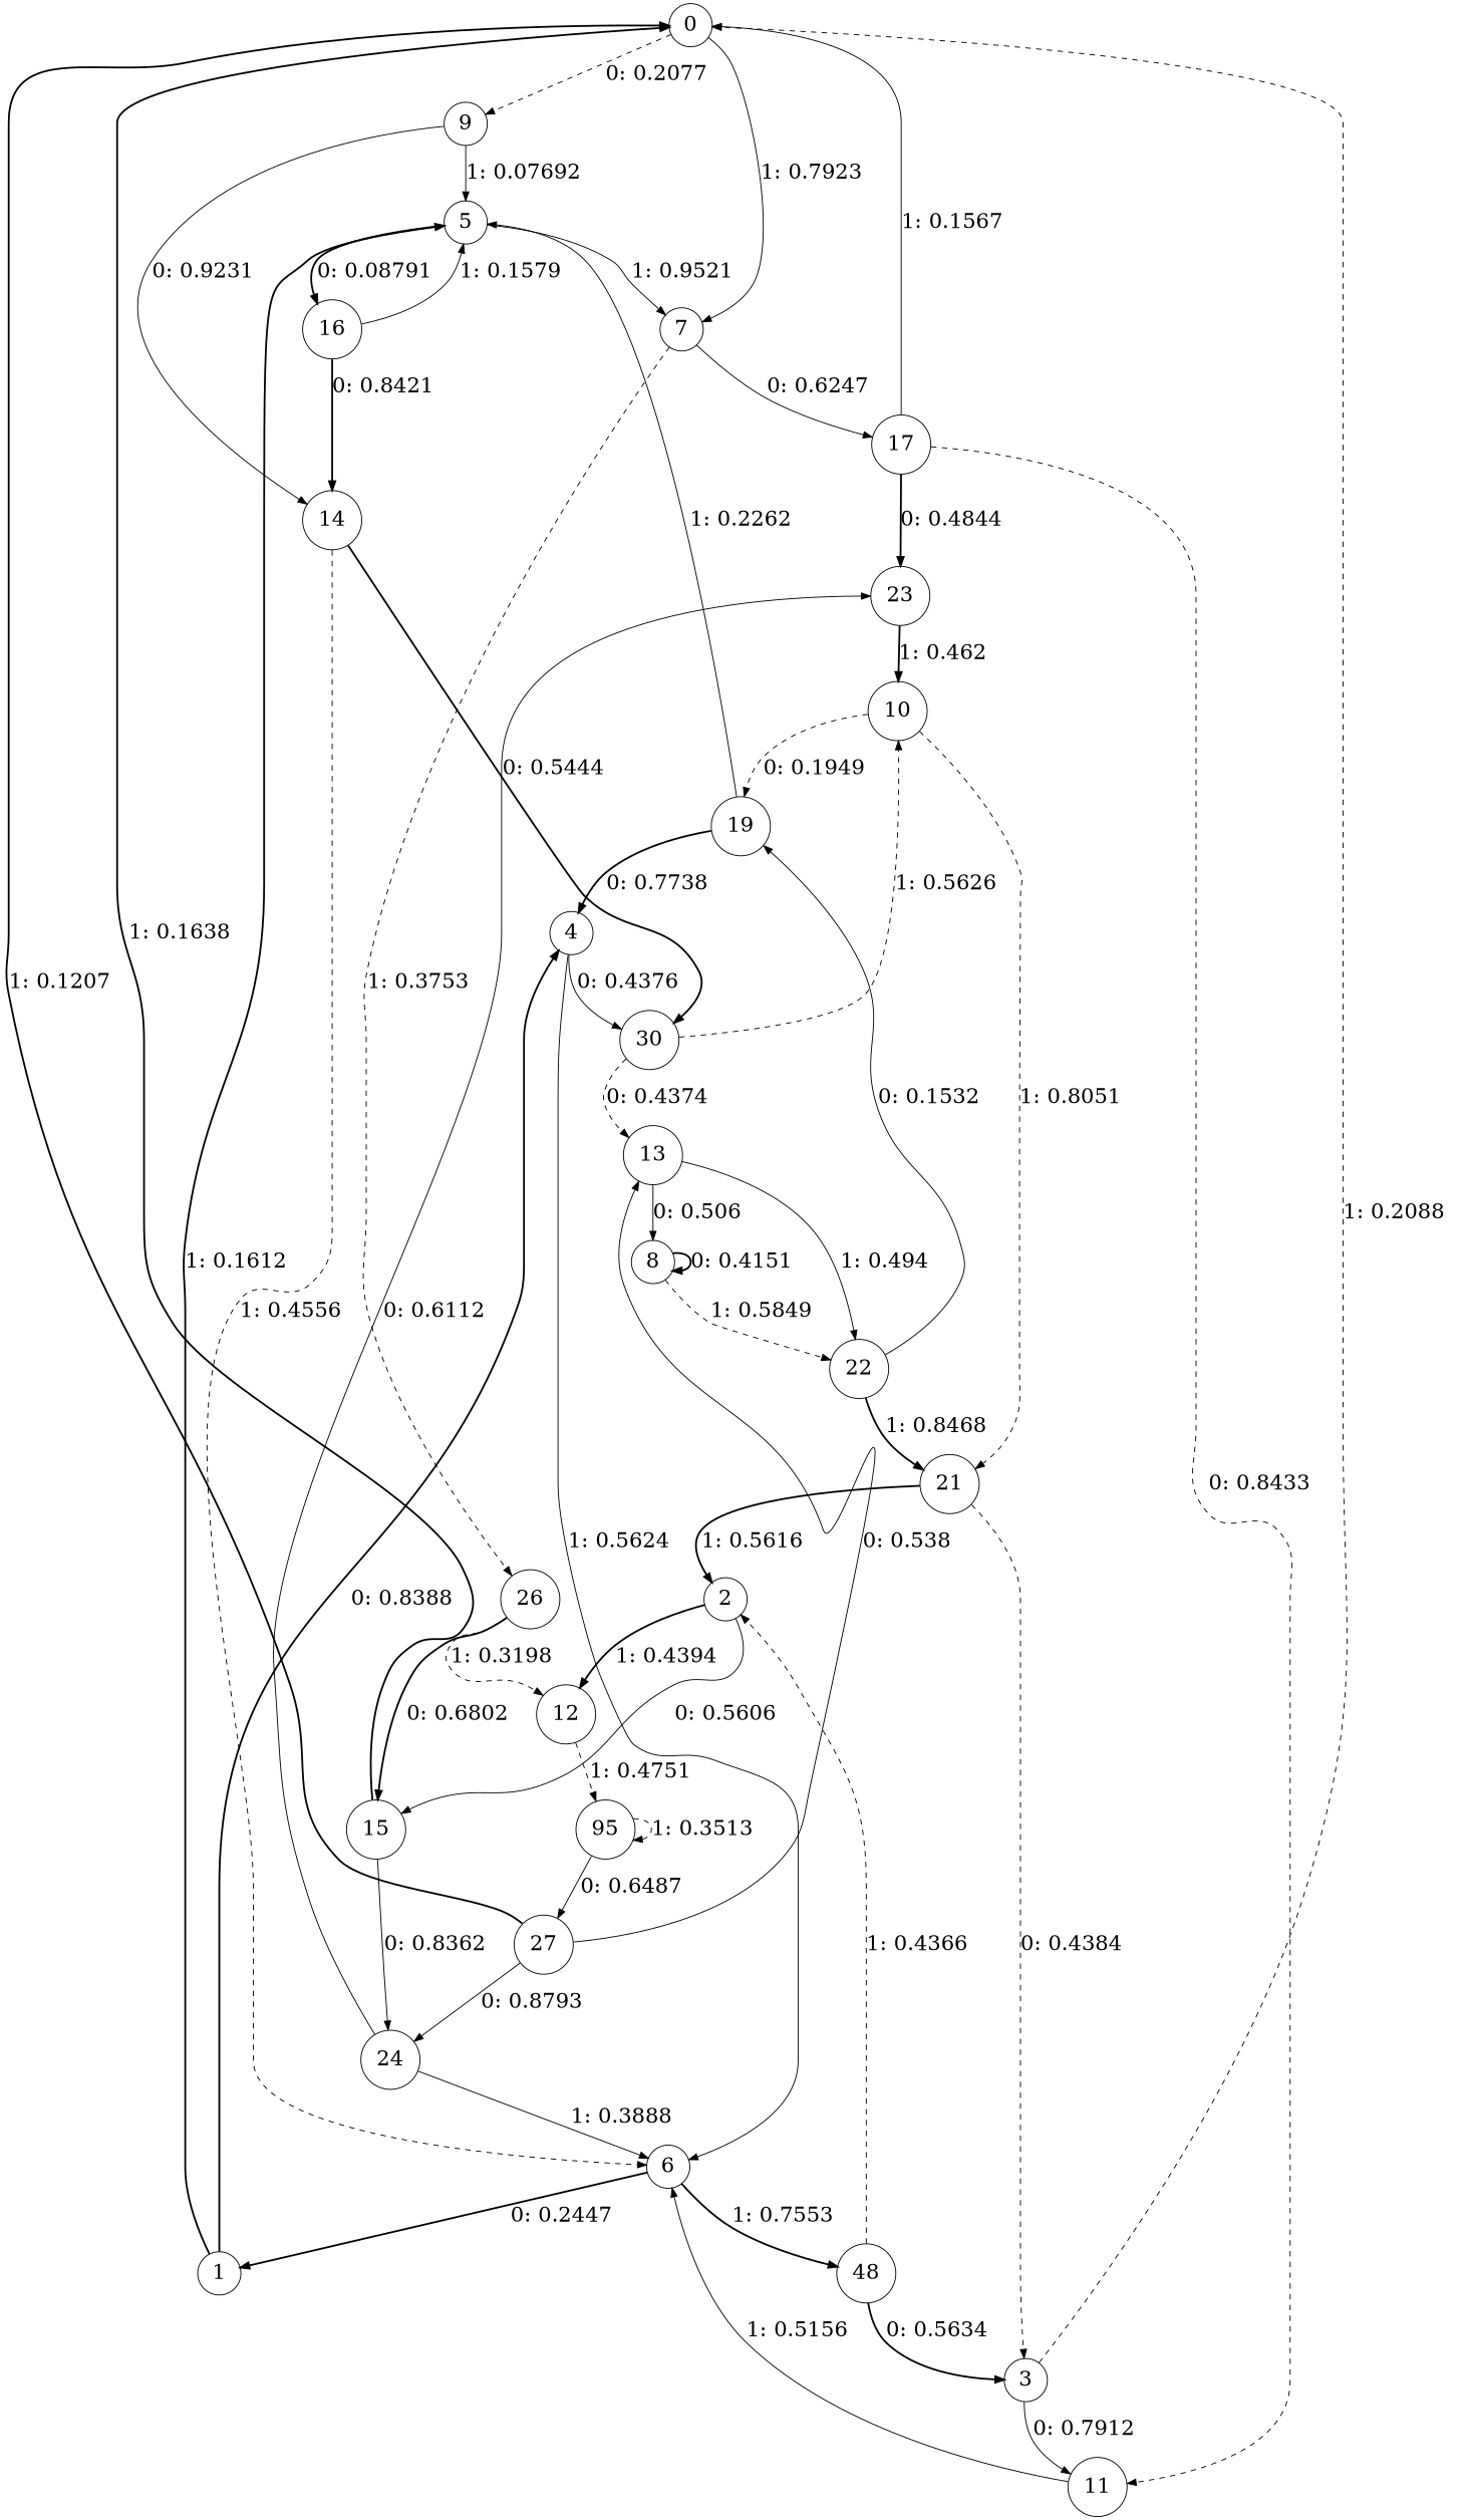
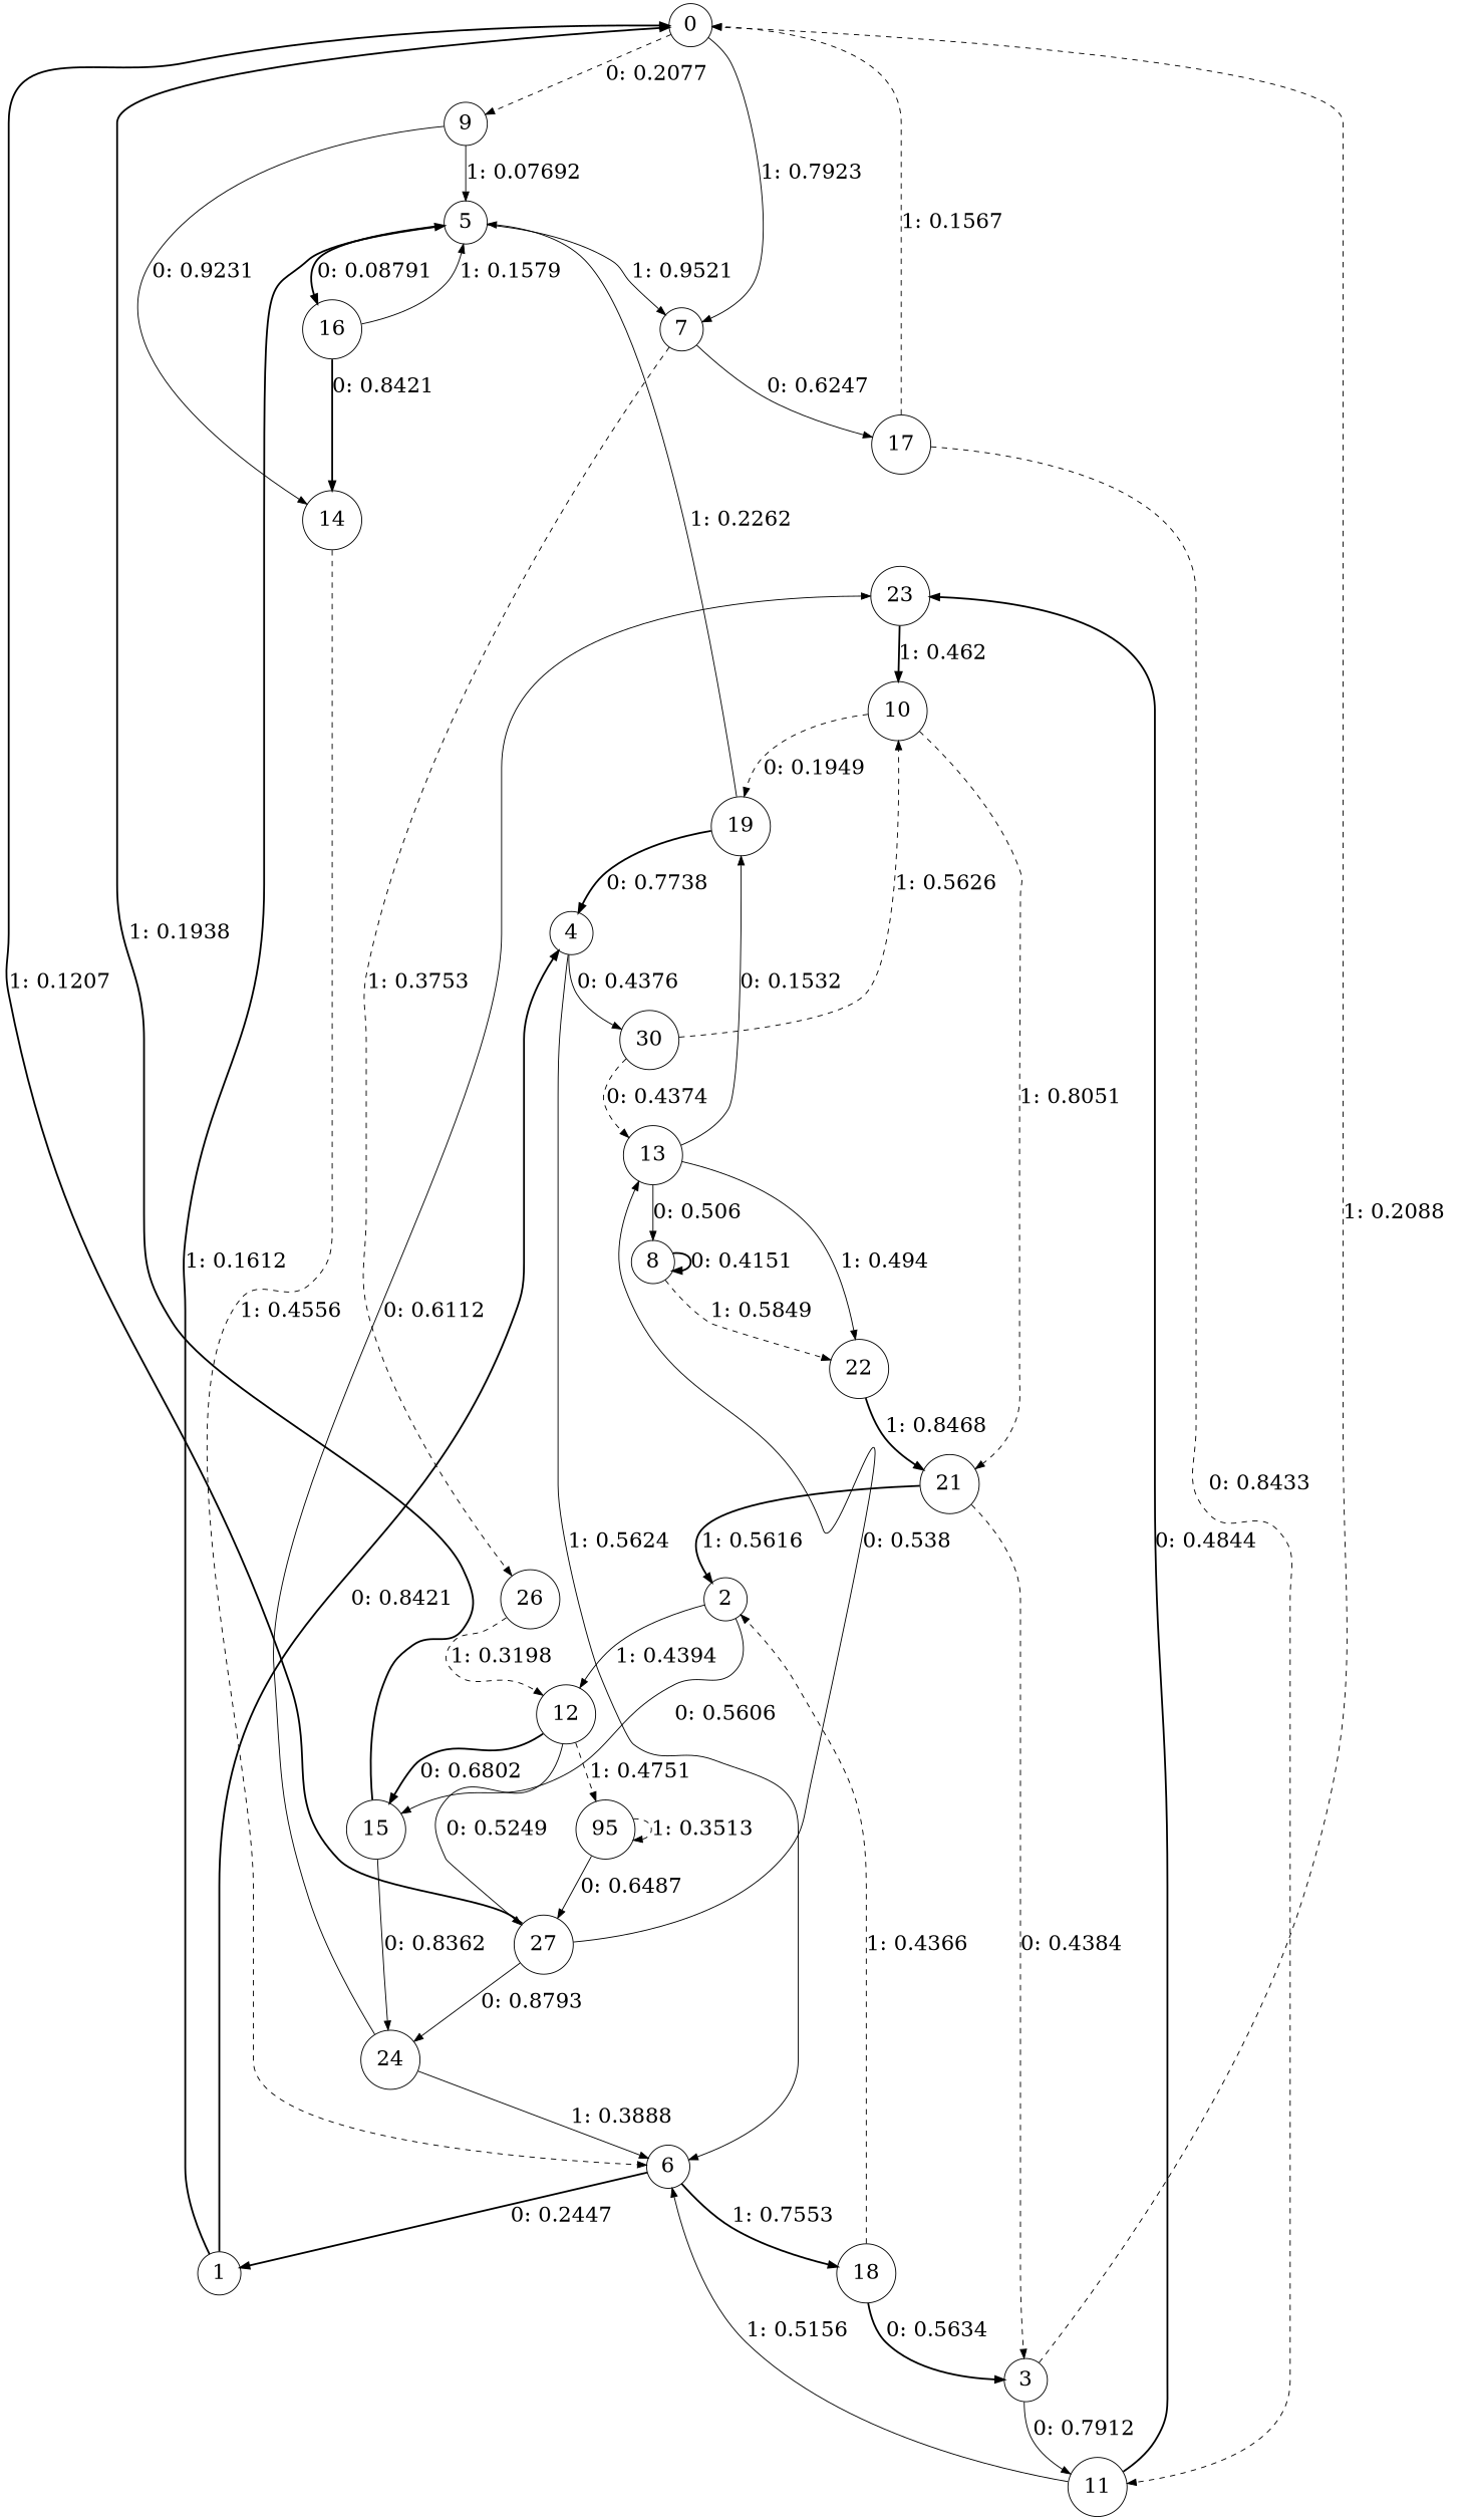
  digraph {
    node [fontsize=24 shape=circle]
    edge [fontsize=24 style=solid]
    0
    9
    7
    5
    14
    17
    26
    16
    n9 [label=30]
    6
    11
    15
    12
    1
    4
    10
    13
-   18 [label=48]
+   18
    2
    24
    27
    n22 [label=95]
    23
    3
    19
    21
    8
    22
    0 -> 9 [label="0: 0.2077   " style=dashed]
    0 -> 7 [label="1: 0.7923   "]
    9 -> 5 [label="1: 0.07692  "]
    9 -> 14 [label="0: 0.9231   "]
    7 -> 17 [label="0: 0.6247   "]
    7 -> 26 [label="1: 0.3753   " style=dashed]
    5 -> 7 [label="1: 0.9521   "]
    5 -> 16 [label="0: 0.08791  " style=bold]
-   14 -> n9 [label="0: 0.5444   " style=bold]
    14 -> 6 [label="1: 0.4556   " style=dashed]
-   17 -> 0 [label="1: 0.1567   "]
+   17 -> 0 [label="1: 0.1567   " style=dashed]
    17 -> 11 [label="0: 0.8433   " style=dashed]
-   26 -> 15 [label="0: 0.6802   " style=bold]
+   12 -> 15 [label="0: 0.6802   " style=bold]
    26 -> 12 [label="1: 0.3198   " style=dashed]
    16 -> 5 [label="1: 0.1579   "]
    16 -> 14 [label="0: 0.8421   " style=bold]
    n9 -> 10 [label="1: 0.5626   " style=dashed]
    n9 -> 13 [label="0: 0.4374   " style=dashed]
    6 -> 1 [label="0: 0.2447   " style=bold]
    6 -> 18 [label="1: 0.7553   " style=bold]
    11 -> 6 [label="1: 0.5156   "]
-   17 -> 23 [label="0: 0.4844   " style=bold]
-   15 -> 0 [label="1: 0.1638   " style=bold]
+   11 -> 23 [label="0: 0.4844   " style=bold]
+   15 -> 0 [label="1: 0.1938   " style=bold]
    15 -> 24 [label="0: 0.8362   "]
+   12 -> 27 [label="0: 0.5249   "]
    12 -> n22 [label="1: 0.4751   " style=dashed]
    1 -> 5 [label="1: 0.1612   " style=bold]
-   1 -> 4 [label="0: 0.8388   " style=bold]
+   1 -> 4 [label="0: 0.8421   " style=bold]
    4 -> n9 [label="0: 0.4376   "]
    4 -> 6 [label="1: 0.5624   "]
    10 -> 19 [label="0: 0.1949   " style=dashed]
    10 -> 21 [label="1: 0.8051   " style=dashed]
    13 -> 8 [label="0: 0.506    "]
    13 -> 22 [label="1: 0.494    "]
    18 -> 2 [label="1: 0.4366   " style=dashed]
    18 -> 3 [label="0: 0.5634   " style=bold]
    2 -> 15 [label="0: 0.5606   "]
-   2 -> 12 [label="1: 0.4394   " style=bold]
+   2 -> 12 [label="1: 0.4394   "]
    24 -> 6 [label="1: 0.3888   "]
    24 -> 23 [label="0: 0.6112   "]
    27 -> 0 [label="1: 0.1207   " style=bold]
    27 -> 13 [label="0: 0.538    "]
    27 -> 24 [label="0: 0.8793   "]
    n22 -> 27 [label="0: 0.6487   "]
    n22 -> n22 [label="1: 0.3513   " style=dashed]
    23 -> 10 [label="1: 0.462    " style=bold]
    3 -> 0 [label="1: 0.2088   " style=dashed]
    3 -> 11 [label="0: 0.7912   "]
    19 -> 5 [label="1: 0.2262   "]
    19 -> 4 [label="0: 0.7738   " style=bold]
    21 -> 2 [label="1: 0.5616   " style=bold]
    21 -> 3 [label="0: 0.4384   " style=dashed]
    8 -> 8 [label="0: 0.4151   " style=bold]
    8 -> 22 [label="1: 0.5849   " style=dashed]
-   22 -> 19 [label="0: 0.1532   "]
+   13 -> 19 [label="0: 0.1532   "]
    22 -> 21 [label="1: 0.8468   " style=bold]
  }
